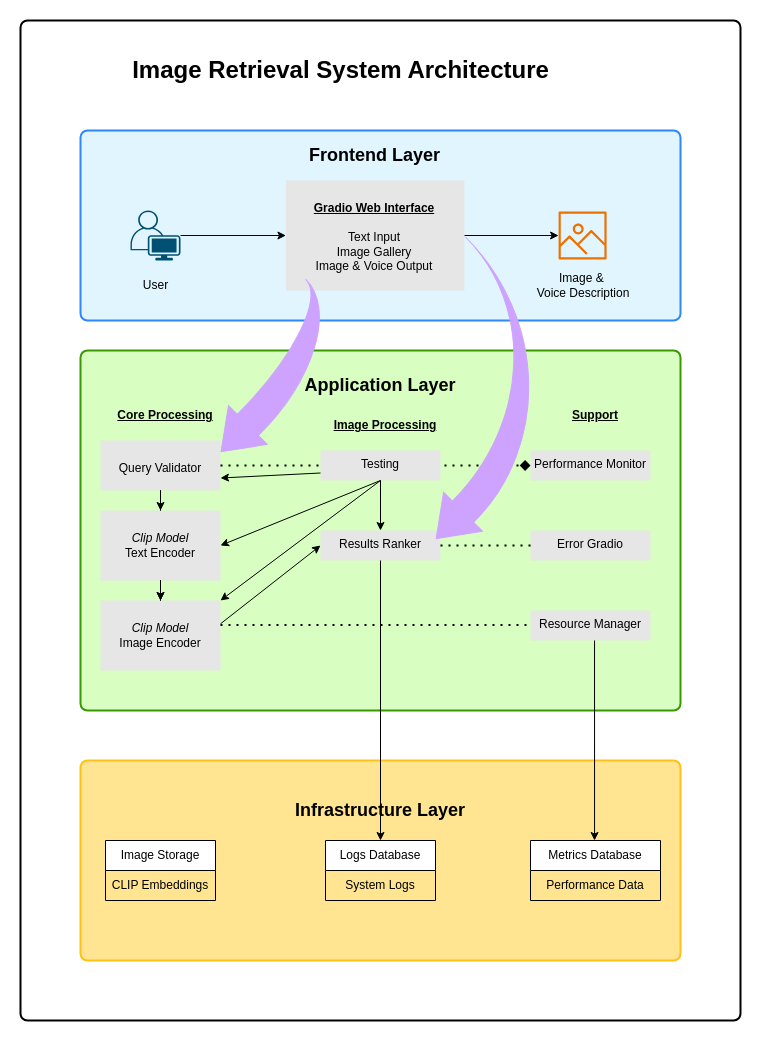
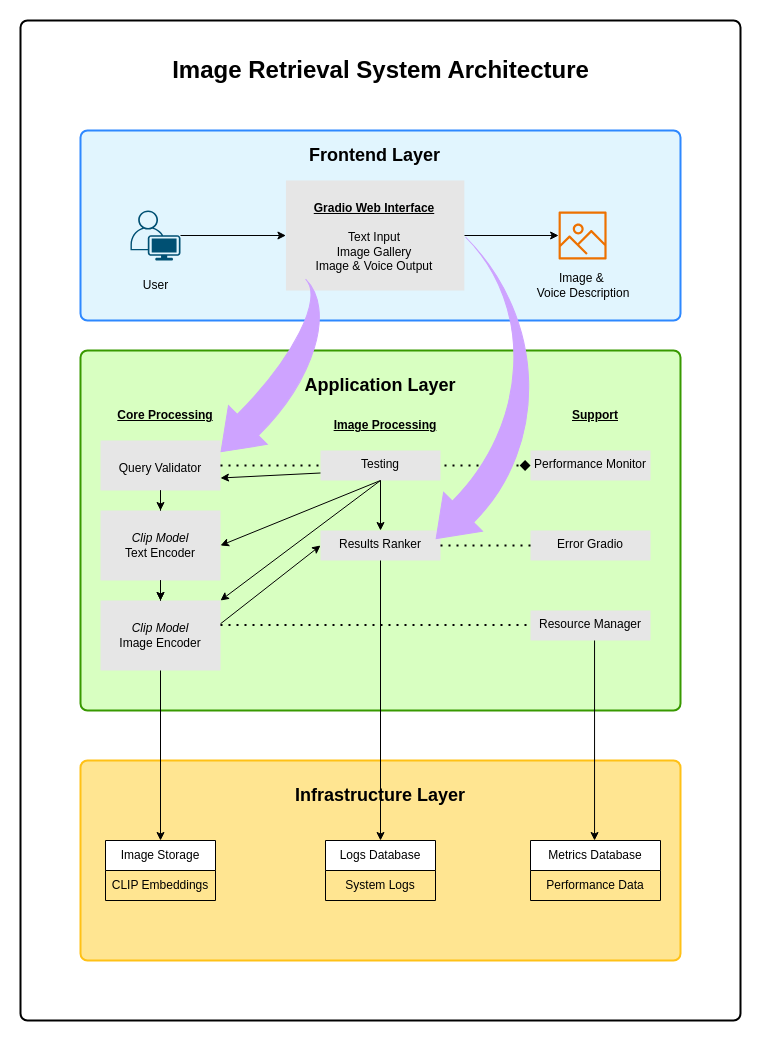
  <mxCell id="0" />
  <mxCell id="1" parent="0" />
  <mxCell id="2" value="" style="rounded=1;whiteSpace=wrap;html=1;absoluteArcSize=1;arcSize=14;strokeWidth=2;" vertex="1" parent="1"><mxGeometry x="20" y="20" width="720" height="1000" as="geometry" /></mxCell>
- <mxCell id="3" value="&lt;b&gt;&lt;font style=&quot;font-size: 24px;&quot;&gt;Image Retrieval System Architecture&lt;/font&gt;&lt;/b&gt;" style="text;html=1;align=center;verticalAlign=middle;resizable=0;points=[];autosize=1;strokeColor=none;fillColor=none;" vertex="1" parent="1"><mxGeometry x="120" y="50" width="440" height="40" as="geometry" /></mxCell>
+ <mxCell id="3" value="&lt;b&gt;&lt;font style=&quot;font-size: 24px;&quot;&gt;Image Retrieval System Architecture&lt;/font&gt;&lt;/b&gt;" style="text;html=1;align=center;verticalAlign=middle;resizable=0;points=[];autosize=1;strokeColor=none;fillColor=none;" vertex="1" parent="1"><mxGeometry x="160" y="50" width="440" height="40" as="geometry" /></mxCell>
  <mxCell id="4" value="" style="rounded=1;whiteSpace=wrap;html=1;absoluteArcSize=1;arcSize=14;strokeWidth=2;strokeColor=light-dark(#2D88FF,#E1F5FE);fillColor=light-dark(#E1F5FE,var(--ge-dark-color, #121212));" vertex="1" parent="1"><mxGeometry x="80" y="130" width="600" height="190" as="geometry" /></mxCell>
  <mxCell id="5" value="" style="rounded=1;whiteSpace=wrap;html=1;absoluteArcSize=1;arcSize=14;strokeWidth=2;strokeColor=light-dark(#389900,#E1F5FE);fillColor=light-dark(#D8FFC1,var(--ge-dark-color, #121212));" vertex="1" parent="1"><mxGeometry x="80" y="350" width="600" height="360" as="geometry" /></mxCell>
  <mxCell id="6" value="" style="rounded=1;whiteSpace=wrap;html=1;absoluteArcSize=1;arcSize=14;strokeWidth=2;strokeColor=light-dark(#FFC116,#E1F5FE);fillColor=light-dark(#FFE591,var(--ge-dark-color, #121212));" vertex="1" parent="1"><mxGeometry x="80" y="760" width="600" height="200" as="geometry" /></mxCell>
  <mxCell id="7" value="&lt;font style=&quot;font-size: 18px;&quot;&gt;&lt;b style=&quot;&quot;&gt;Application Layer&lt;/b&gt;&lt;/font&gt;" style="text;html=1;align=center;verticalAlign=middle;whiteSpace=wrap;rounded=0;" vertex="1" parent="1"><mxGeometry x="300" y="370" width="160" height="30" as="geometry" /></mxCell>
  <mxCell id="8" value="&lt;font style=&quot;font-size: 12px;&quot;&gt;&lt;b style=&quot;&quot;&gt;&lt;u&gt;Core Processing&lt;/u&gt;&lt;/b&gt;&lt;/font&gt;" style="text;html=1;align=center;verticalAlign=middle;whiteSpace=wrap;rounded=0;" vertex="1" parent="1"><mxGeometry x="110" y="400" width="110" height="30" as="geometry" /></mxCell>
- <mxCell id="9" value="&lt;font style=&quot;font-size: 18px;&quot;&gt;&lt;b style=&quot;&quot;&gt;Infrastructure Layer&lt;/b&gt;&lt;/font&gt;" style="text;html=1;align=center;verticalAlign=middle;whiteSpace=wrap;rounded=0;" vertex="1" parent="1"><mxGeometry x="285" y="795" width="190" height="30" as="geometry" /></mxCell>
+ <mxCell id="9" value="&lt;font style=&quot;font-size: 18px;&quot;&gt;&lt;b style=&quot;&quot;&gt;Infrastructure Layer&lt;/b&gt;&lt;/font&gt;" style="text;html=1;align=center;verticalAlign=middle;whiteSpace=wrap;rounded=0;" vertex="1" parent="1"><mxGeometry x="285" y="780" width="190" height="30" as="geometry" /></mxCell>
  <mxCell id="10" value="&lt;font style=&quot;font-size: 12px;&quot;&gt;&lt;b style=&quot;&quot;&gt;&lt;u&gt;Image Processing&lt;/u&gt;&lt;/b&gt;&lt;/font&gt;" style="text;html=1;align=center;verticalAlign=middle;whiteSpace=wrap;rounded=0;" vertex="1" parent="1"><mxGeometry x="330" y="410" width="110" height="30" as="geometry" /></mxCell>
  <mxCell id="11" value="&lt;font style=&quot;font-size: 12px;&quot;&gt;&lt;b style=&quot;&quot;&gt;&lt;u&gt;Support&lt;/u&gt;&lt;/b&gt;&lt;/font&gt;" style="text;html=1;align=center;verticalAlign=middle;whiteSpace=wrap;rounded=0;" vertex="1" parent="1"><mxGeometry x="540" y="400" width="110" height="30" as="geometry" /></mxCell>
  <mxCell id="12" value="&lt;div&gt;Results Ranker&lt;/div&gt;" style="whiteSpace=wrap;html=1;verticalAlign=top;fillColor=#E6E6E6;strokeColor=none;sketch=0;pointerEvents=1;" vertex="1" parent="1"><mxGeometry x="320" y="530" width="120" height="30" as="geometry" /></mxCell>
  <mxCell id="13" value="Performance Monitor" style="whiteSpace=wrap;html=1;verticalAlign=top;fillColor=#E6E6E6;strokeColor=none;sketch=0;pointerEvents=1;" vertex="1" parent="1"><mxGeometry x="530" y="450" width="120" height="30" as="geometry" /></mxCell>
  <mxCell id="14" value="Resource Manager" style="whiteSpace=wrap;html=1;verticalAlign=top;fillColor=#E6E6E6;strokeColor=none;sketch=0;pointerEvents=1;" vertex="1" parent="1"><mxGeometry x="530" y="610" width="120" height="30" as="geometry" /></mxCell>
  <mxCell id="15" value="" style="group" vertex="1" connectable="0" parent="1"><mxGeometry x="100" y="450" width="120" height="220" as="geometry" /></mxCell>
  <mxCell id="16" value="" style="edgeStyle=orthogonalEdgeStyle;rounded=0;orthogonalLoop=1;jettySize=auto;html=1;" edge="1" parent="15" source="17" target="19"><mxGeometry relative="1" as="geometry" /></mxCell>
  <mxCell id="17" value="&lt;div&gt;&lt;br&gt;&lt;/div&gt;&lt;i&gt;Clip Model&lt;/i&gt;&lt;div&gt;Text Encoder&lt;/div&gt;" style="whiteSpace=wrap;html=1;verticalAlign=top;fillColor=#E6E6E6;strokeColor=none;sketch=0;pointerEvents=1;" vertex="1" parent="15"><mxGeometry y="60" width="120" height="70" as="geometry" /></mxCell>
  <mxCell id="18" value="&lt;div&gt;&lt;br&gt;&lt;/div&gt;Query Validator" style="whiteSpace=wrap;html=1;verticalAlign=top;fillColor=#E6E6E6;strokeColor=none;sketch=0;pointerEvents=1;" vertex="1" parent="15"><mxGeometry y="-10" width="120" height="50" as="geometry" /></mxCell>
  <mxCell id="19" value="&lt;br&gt;&lt;div&gt;&lt;i&gt;Clip Model&lt;/i&gt;&lt;div&gt;Image Encoder&lt;/div&gt;&lt;/div&gt;" style="whiteSpace=wrap;html=1;verticalAlign=top;fillColor=#E6E6E6;strokeColor=none;sketch=0;pointerEvents=1;" vertex="1" parent="15"><mxGeometry y="150" width="120" height="70" as="geometry" /></mxCell>
  <mxCell id="20" value="" style="edgeStyle=orthogonalEdgeStyle;rounded=0;orthogonalLoop=1;jettySize=auto;html=1;" edge="1" parent="15" source="18" target="17"><mxGeometry relative="1" as="geometry" /></mxCell>
  <mxCell id="21" value="" style="edgeStyle=orthogonalEdgeStyle;rounded=0;orthogonalLoop=1;jettySize=auto;html=1;" edge="1" parent="15" source="17" target="19"><mxGeometry relative="1" as="geometry" /></mxCell>
  <mxCell id="22" value="" style="group" vertex="1" connectable="0" parent="1"><mxGeometry x="130" y="140" width="529.5" height="160" as="geometry" /></mxCell>
  <mxCell id="23" value="&lt;font style=&quot;font-size: 18px;&quot;&gt;&lt;b style=&quot;&quot;&gt;Frontend Layer&lt;/b&gt;&lt;/font&gt;" style="text;html=1;align=center;verticalAlign=middle;whiteSpace=wrap;rounded=0;" vertex="1" parent="22"><mxGeometry x="163.08" width="163.08" height="30" as="geometry" /></mxCell>
  <mxCell id="24" value="" style="edgeStyle=orthogonalEdgeStyle;rounded=0;orthogonalLoop=1;jettySize=auto;html=1;" edge="1" parent="22" source="25" target="27"><mxGeometry relative="1" as="geometry" /></mxCell>
  <mxCell id="25" value="" style="points=[[0.35,0,0],[0.98,0.51,0],[1,0.71,0],[0.67,1,0],[0,0.795,0],[0,0.65,0]];verticalLabelPosition=bottom;sketch=0;html=1;verticalAlign=top;aspect=fixed;align=center;pointerEvents=1;shape=mxgraph.cisco19.user;fillColor=#005073;strokeColor=none;" vertex="1" parent="22"><mxGeometry y="70" width="50" height="50" as="geometry" /></mxCell>
  <mxCell id="26" value="" style="edgeStyle=orthogonalEdgeStyle;rounded=0;orthogonalLoop=1;jettySize=auto;html=1;" edge="1" parent="22" source="27" target="29"><mxGeometry relative="1" as="geometry"><mxPoint x="387.315" y="25" as="targetPoint" /></mxGeometry></mxCell>
  <mxCell id="27" value="&lt;div&gt;&lt;b&gt;&lt;br&gt;&lt;/b&gt;&lt;/div&gt;&lt;b&gt;&lt;u&gt;Gradio Web Interface&lt;/u&gt;&lt;/b&gt;&lt;div&gt;&lt;b&gt;&lt;br&gt;&lt;/b&gt;&lt;/div&gt;&lt;div&gt;Text Input&lt;/div&gt;&lt;div&gt;Image Gallery&lt;/div&gt;&lt;div&gt;Image &amp;amp; Voice Output&lt;/div&gt;" style="whiteSpace=wrap;html=1;verticalAlign=top;fillColor=#E6E6E6;strokeColor=none;sketch=0;pointerEvents=1;" vertex="1" parent="22"><mxGeometry x="155.436" y="40" width="178.369" height="110" as="geometry" /></mxCell>
  <mxCell id="28" value="&lt;font style=&quot;font-size: 12px;&quot;&gt;User&lt;/font&gt;" style="text;html=1;align=center;verticalAlign=middle;whiteSpace=wrap;rounded=0;" vertex="1" parent="22"><mxGeometry y="130" width="50.962" height="30" as="geometry" /></mxCell>
  <mxCell id="29" value="" style="sketch=0;outlineConnect=0;fontColor=#232F3E;gradientColor=none;fillColor=#ED7100;strokeColor=#2D88FF;dashed=0;verticalLabelPosition=bottom;verticalAlign=top;align=center;html=1;fontSize=12;fontStyle=0;aspect=fixed;pointerEvents=1;shape=mxgraph.aws4.container_registry_image;" vertex="1" parent="22"><mxGeometry x="428.085" y="71" width="48" height="48" as="geometry" /></mxCell>
  <mxCell id="30" value="&lt;font style=&quot;font-size: 12px;&quot;&gt;Image &amp;amp;&amp;nbsp;&lt;/font&gt;&lt;div&gt;&lt;font style=&quot;font-size: 12px;&quot;&gt;Voice Description&lt;/font&gt;&lt;/div&gt;" style="text;html=1;align=center;verticalAlign=middle;whiteSpace=wrap;rounded=0;" vertex="1" parent="22"><mxGeometry x="375.593" y="130" width="153.907" height="30" as="geometry" /></mxCell>
  <mxCell id="31" value="Error Gradio" style="whiteSpace=wrap;html=1;verticalAlign=top;fillColor=#E6E6E6;strokeColor=none;sketch=0;pointerEvents=1;" vertex="1" parent="1"><mxGeometry x="530" y="530" width="120" height="30" as="geometry" /></mxCell>
  <mxCell id="32" value="" style="endArrow=diamond;dashed=1;html=1;dashPattern=1 3;strokeWidth=2;rounded=0;entryX=0;entryY=0.5;entryDx=0;entryDy=0;" edge="1" parent="1" source="18" target="13"><mxGeometry width="50" height="50" relative="1" as="geometry"><mxPoint x="360" y="510" as="sourcePoint" /><mxPoint x="410" y="460" as="targetPoint" /></mxGeometry></mxCell>
  <mxCell id="33" value="" style="endArrow=none;dashed=1;html=1;dashPattern=1 3;strokeWidth=2;rounded=0;entryX=0;entryY=0.5;entryDx=0;entryDy=0;exitX=1;exitY=0.5;exitDx=0;exitDy=0;" edge="1" parent="1" source="12" target="31"><mxGeometry width="50" height="50" relative="1" as="geometry"><mxPoint x="360" y="510" as="sourcePoint" /><mxPoint x="410" y="460" as="targetPoint" /></mxGeometry></mxCell>
  <mxCell id="34" value="" style="endArrow=none;dashed=1;html=1;dashPattern=1 3;strokeWidth=2;rounded=0;entryX=0;entryY=0.5;entryDx=0;entryDy=0;" edge="1" parent="1"><mxGeometry width="50" height="50" relative="1" as="geometry"><mxPoint x="220" y="624.5" as="sourcePoint" /><mxPoint x="530" y="624.5" as="targetPoint" /></mxGeometry></mxCell>
  <mxCell id="35" value="" style="html=1;shadow=0;dashed=0;align=center;verticalAlign=middle;shape=mxgraph.arrows2.jumpInArrow;dy=15;dx=38;arrowHead=55;rotation=-225;fillColor=light-dark(#CEA3FF,var(--ge-dark-color, #121212));strokeColor=light-dark(#CEA3FF,#FFFFFF);" vertex="1" parent="1"><mxGeometry x="181.64" y="329.82" width="181.82" height="89.75" as="geometry" /></mxCell>
  <mxCell id="36" value="" style="html=1;shadow=0;dashed=0;align=center;verticalAlign=middle;shape=mxgraph.arrows2.jumpInArrow;dy=15;dx=38;arrowHead=55;rotation=-225;fillColor=light-dark(#CEA3FF,var(--ge-dark-color, #121212));strokeColor=light-dark(#CEA3FF,#FFFFFF);" vertex="1" parent="1"><mxGeometry x="343.06" y="287.02" width="234" height="220" as="geometry" /></mxCell>
  <mxCell id="37" value="" style="endArrow=classic;html=1;rounded=0;exitX=1;exitY=0.333;exitDx=0;exitDy=0;entryX=0;entryY=0.5;entryDx=0;entryDy=0;exitPerimeter=0;" edge="1" parent="1" source="19" target="12"><mxGeometry width="50" height="50" relative="1" as="geometry"><mxPoint x="360" y="610" as="sourcePoint" /><mxPoint x="410" y="560" as="targetPoint" /></mxGeometry></mxCell>
+ <mxCell id="38" value="" style="endArrow=classic;html=1;rounded=0;exitX=0.5;exitY=1;exitDx=0;exitDy=0;entryX=0.5;entryY=0;entryDx=0;entryDy=0;" edge="1" parent="1" source="19" target="39"><mxGeometry width="50" height="50" relative="1" as="geometry"><mxPoint x="360" y="810" as="sourcePoint" /><mxPoint x="410" y="760" as="targetPoint" /></mxGeometry></mxCell>
  <mxCell id="39" value="Image Storage" style="swimlane;fontStyle=0;childLayout=stackLayout;horizontal=1;startSize=30;horizontalStack=0;resizeParent=1;resizeParentMax=0;resizeLast=0;collapsible=1;marginBottom=0;whiteSpace=wrap;html=1;" vertex="1" parent="1"><mxGeometry x="105" y="840" width="110" height="60" as="geometry" /></mxCell>
  <mxCell id="40" value="CLIP Embeddings" style="text;strokeColor=none;fillColor=none;align=center;verticalAlign=middle;spacingLeft=4;spacingRight=4;overflow=hidden;points=[[0,0.5],[1,0.5]];portConstraint=eastwest;rotatable=0;whiteSpace=wrap;html=1;" vertex="1" parent="39"><mxGeometry y="30" width="110" height="30" as="geometry" /></mxCell>
  <mxCell id="41" value="Logs Database" style="swimlane;fontStyle=0;childLayout=stackLayout;horizontal=1;startSize=30;horizontalStack=0;resizeParent=1;resizeParentMax=0;resizeLast=0;collapsible=1;marginBottom=0;whiteSpace=wrap;html=1;" vertex="1" parent="1"><mxGeometry x="325" y="840" width="110" height="60" as="geometry" /></mxCell>
  <mxCell id="42" value="System Logs" style="text;strokeColor=none;fillColor=none;align=center;verticalAlign=middle;spacingLeft=4;spacingRight=4;overflow=hidden;points=[[0,0.5],[1,0.5]];portConstraint=eastwest;rotatable=0;whiteSpace=wrap;html=1;" vertex="1" parent="41"><mxGeometry y="30" width="110" height="30" as="geometry" /></mxCell>
  <mxCell id="43" value="Metrics Database" style="swimlane;fontStyle=0;childLayout=stackLayout;horizontal=1;startSize=30;horizontalStack=0;resizeParent=1;resizeParentMax=0;resizeLast=0;collapsible=1;marginBottom=0;whiteSpace=wrap;html=1;" vertex="1" parent="1"><mxGeometry x="530" y="840" width="130" height="60" as="geometry"><mxRectangle x="560" y="940" width="130" height="30" as="alternateBounds" /></mxGeometry></mxCell>
  <mxCell id="44" value="Performance Data" style="text;strokeColor=none;fillColor=none;align=center;verticalAlign=middle;spacingLeft=4;spacingRight=4;overflow=hidden;points=[[0,0.5],[1,0.5]];portConstraint=eastwest;rotatable=0;whiteSpace=wrap;html=1;" vertex="1" parent="43"><mxGeometry y="30" width="130" height="30" as="geometry" /></mxCell>
  <mxCell id="45" value="" style="endArrow=classic;html=1;rounded=0;exitX=0.5;exitY=1;exitDx=0;exitDy=0;entryX=0.5;entryY=0;entryDx=0;entryDy=0;" edge="1" parent="1" source="12" target="41"><mxGeometry width="50" height="50" relative="1" as="geometry"><mxPoint x="360" y="810" as="sourcePoint" /><mxPoint x="410" y="760" as="targetPoint" /></mxGeometry></mxCell>
  <mxCell id="46" value="" style="endArrow=classic;html=1;rounded=0;exitX=0.5;exitY=1;exitDx=0;exitDy=0;entryX=0.5;entryY=0;entryDx=0;entryDy=0;" edge="1" parent="1"><mxGeometry width="50" height="50" relative="1" as="geometry"><mxPoint x="594.06" y="640" as="sourcePoint" /><mxPoint x="594.06" y="840" as="targetPoint" /></mxGeometry></mxCell>
  <mxCell id="47" value="&lt;div&gt;Testing&lt;/div&gt;" style="whiteSpace=wrap;html=1;verticalAlign=top;fillColor=#E6E6E6;strokeColor=none;sketch=0;pointerEvents=1;" vertex="1" parent="1"><mxGeometry x="320" y="450" width="120" height="30" as="geometry" /></mxCell>
  <mxCell id="48" value="" style="endArrow=classic;html=1;rounded=0;exitX=0.5;exitY=1;exitDx=0;exitDy=0;entryX=0.5;entryY=0;entryDx=0;entryDy=0;" edge="1" parent="1" source="47" target="12"><mxGeometry width="50" height="50" relative="1" as="geometry"><mxPoint x="370" y="560" as="sourcePoint" /><mxPoint x="420" y="510" as="targetPoint" /></mxGeometry></mxCell>
  <mxCell id="49" value="" style="endArrow=classic;html=1;rounded=0;entryX=1;entryY=0;entryDx=0;entryDy=0;" edge="1" parent="1" target="19"><mxGeometry width="50" height="50" relative="1" as="geometry"><mxPoint x="380" y="480" as="sourcePoint" /><mxPoint x="420" y="510" as="targetPoint" /></mxGeometry></mxCell>
  <mxCell id="50" value="" style="endArrow=classic;html=1;rounded=0;entryX=1;entryY=0.5;entryDx=0;entryDy=0;" edge="1" parent="1" target="17"><mxGeometry width="50" height="50" relative="1" as="geometry"><mxPoint x="380" y="480" as="sourcePoint" /><mxPoint x="420" y="510" as="targetPoint" /></mxGeometry></mxCell>
  <mxCell id="51" value="" style="endArrow=classic;html=1;rounded=0;exitX=0;exitY=0.75;exitDx=0;exitDy=0;entryX=1;entryY=0.75;entryDx=0;entryDy=0;" edge="1" parent="1" source="47" target="18"><mxGeometry width="50" height="50" relative="1" as="geometry"><mxPoint x="380" y="480" as="sourcePoint" /><mxPoint x="420" y="510" as="targetPoint" /></mxGeometry></mxCell>
